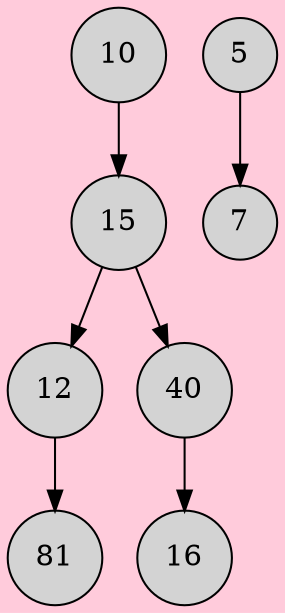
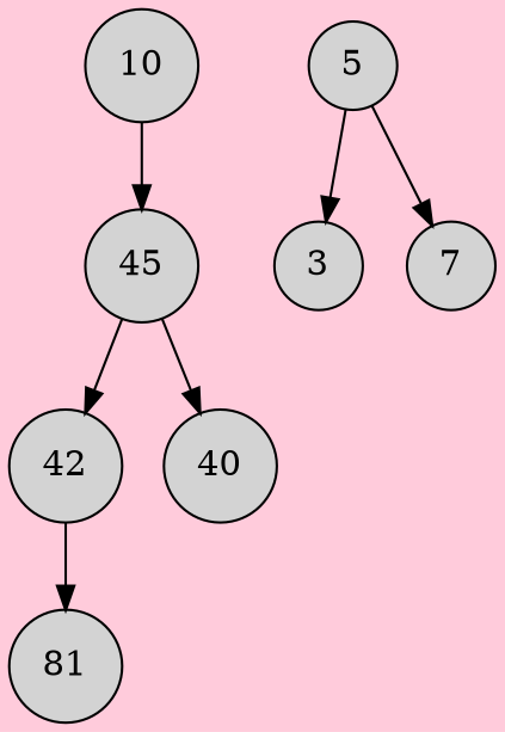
  digraph {
    bgcolor="#ffcbdb"
    rankdir=TB
    node [shape=circle style=filled]
    n1 [label=10]
-   n2 [label=15]
+   n2 [label=45]
    n3 [label=5]
+   n4 [label=3]
    n5 [label=7]
-   n6 [label=12]
+   n6 [label=42]
    n7 [label=40]
    n8 [label=81]
-   n9 [label=16]
    n1 -> n2
    n2 -> n6
    n2 -> n7
+   n3 -> n4
    n3 -> n5
    n6 -> n8
-   n7 -> n9
  }
